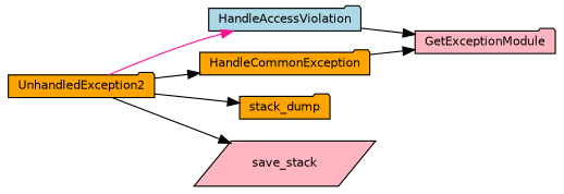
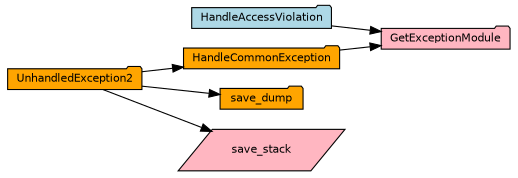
  digraph {
    rankdir=LR
    node [color=black fillcolor=orange fontname=Helvetica fontsize=10 shape=folder style=filled]
    edge [color=black fontname=Helvetica fontsize=10 labelfontname=Helvetica labelfontsize=10 style=solid]
    n1 [fontcolor=black height=0.2 label=UnhandledException2 width=0.4]
    n2 [fillcolor=lightblue height=0.2 label=HandleAccessViolation width=0.4]
    n3 [height=0.2 label=HandleCommonException width=0.4]
-   n4 [height=0.2 label=stack_dump width=0.4]
+   n4 [height=0.2 label=save_dump width=0.4]
    n5 [fillcolor=lightpink height=0.2 label=save_stack shape=parallelogram width=0.4]
    n6 [fillcolor=lightpink height=0.2 label=GetExceptionModule width=0.4]
-   n1 -> n2 [color=deeppink]
    n1 -> n3
    n1 -> n4
    n1 -> n5
    n2 -> n6
    n3 -> n6
  }
